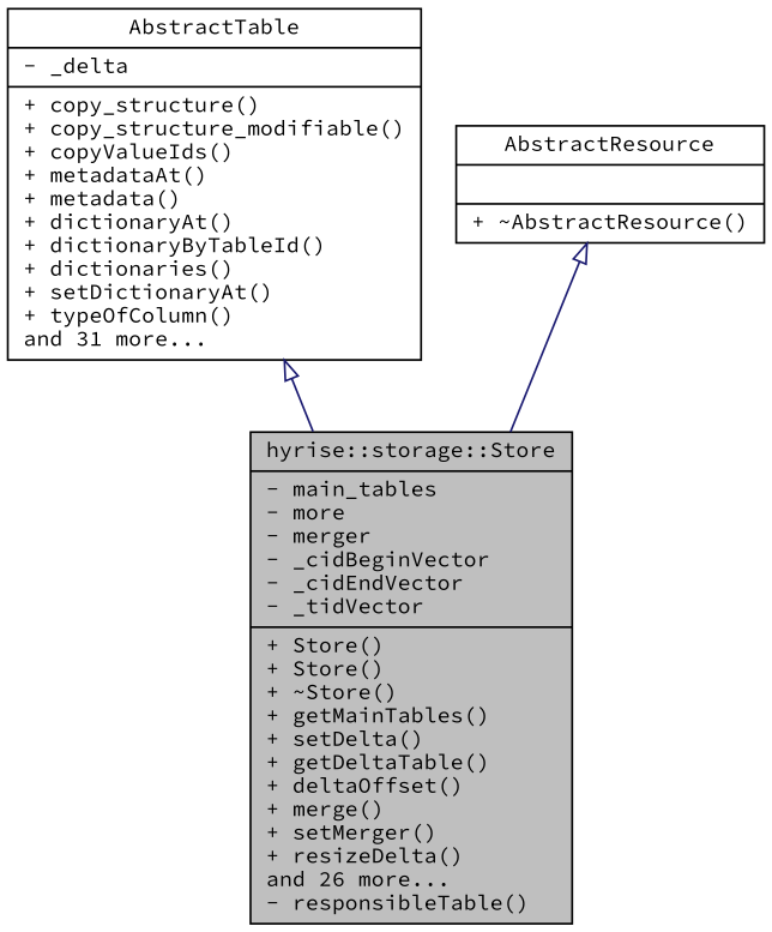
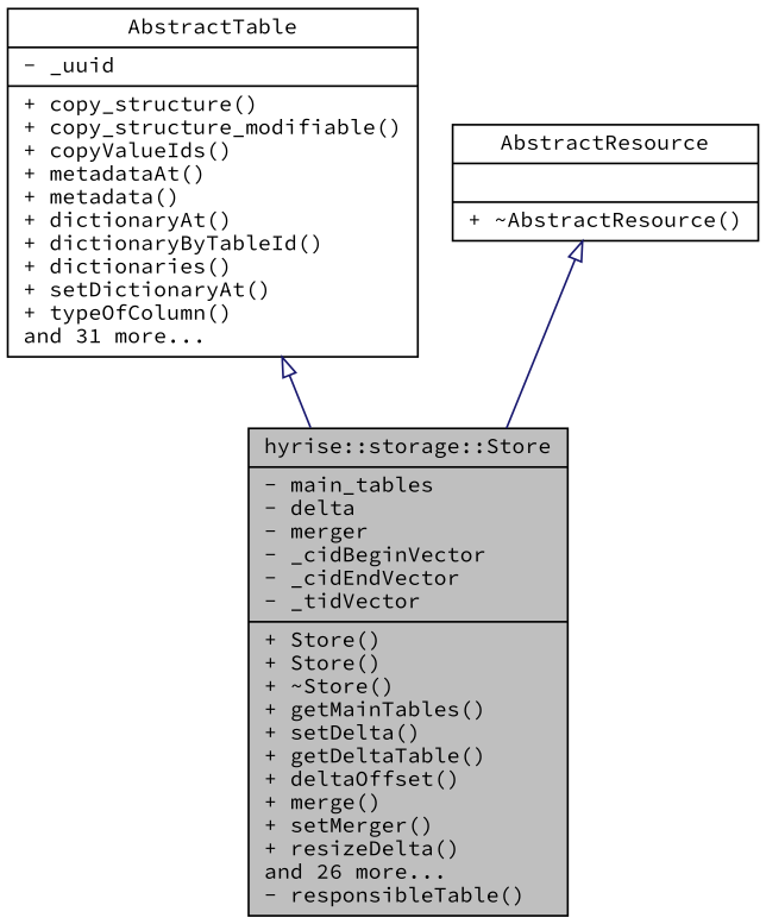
  digraph {
    fontname="Source Code Pro"
    node [color=black fillcolor=white fontname="Source Code Pro" fontsize=11 shape=record style=filled]
    edge [arrowtail=onormal color=midnightblue dir=back fontname="Source Code Pro" fontsize=11 labelfontname=Helvetica labelfontsize=11 style=solid]
-   n1 [fillcolor=grey75 fontcolor=black height=0.2 label="{hyrise::storage::Store\n|- main_tables\l- more\l- merger\l- _cidBeginVector\l- _cidEndVector\l- _tidVector\l|+ Store()\l+ Store()\l+ ~Store()\l+ getMainTables()\l+ setDelta()\l+ getDeltaTable()\l+ deltaOffset()\l+ merge()\l+ setMerger()\l+ resizeDelta()\land 26 more...\l- responsibleTable()\l}" width=0.4]
-   n2 [height=0.2 label="{AbstractTable\n|- _delta\l|+ copy_structure()\l+ copy_structure_modifiable()\l+ copyValueIds()\l+ metadataAt()\l+ metadata()\l+ dictionaryAt()\l+ dictionaryByTableId()\l+ dictionaries()\l+ setDictionaryAt()\l+ typeOfColumn()\land 31 more...\l}" width=0.4]
+   n1 [fillcolor=grey75 fontcolor=black height=0.2 label="{hyrise::storage::Store\n|- main_tables\l- delta\l- merger\l- _cidBeginVector\l- _cidEndVector\l- _tidVector\l|+ Store()\l+ Store()\l+ ~Store()\l+ getMainTables()\l+ setDelta()\l+ getDeltaTable()\l+ deltaOffset()\l+ merge()\l+ setMerger()\l+ resizeDelta()\land 26 more...\l- responsibleTable()\l}" width=0.4]
+   n2 [height=0.2 label="{AbstractTable\n|- _uuid\l|+ copy_structure()\l+ copy_structure_modifiable()\l+ copyValueIds()\l+ metadataAt()\l+ metadata()\l+ dictionaryAt()\l+ dictionaryByTableId()\l+ dictionaries()\l+ setDictionaryAt()\l+ typeOfColumn()\land 31 more...\l}" width=0.4]
    n3 [height=0.2 label="{AbstractResource\n||+ ~AbstractResource()\l}" width=0.4]
    n2 -> n1
    n3 -> n1
  }
